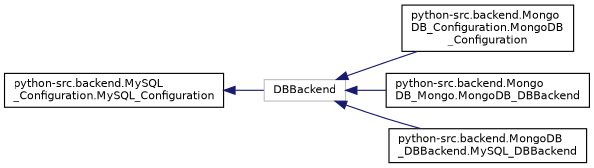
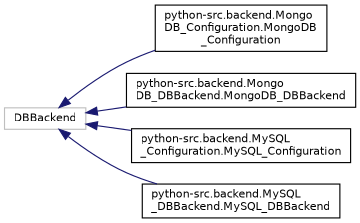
  digraph {
    rankdir=LR
    node [color=black fillcolor=white fontname=Helvetica fontsize=10 shape=record style=filled]
    edge [color=midnightblue dir=back fontname=Helvetica fontsize=10 labelfontname=Helvetica labelfontsize=10 style=solid]
    n1 [color=grey75 height=0.2 label=DBBackend width=0.4]
    n2 [height=0.2 label="python-src.backend.Mongo\lDB_Configuration.MongoDB\l_Configuration" width=0.4]
-   n3 [height=0.2 label="python-src.backend.Mongo\lDB_Mongo.MongoDB_DBBackend" width=0.4]
+   n3 [height=0.2 label="python-src.backend.Mongo\lDB_DBBackend.MongoDB_DBBackend" width=0.4]
    n4 [height=0.2 label="python-src.backend.MySQL\l_Configuration.MySQL_Configuration" width=0.4]
-   n5 [height=0.2 label="python-src.backend.MongoDB\l_DBBackend.MySQL_DBBackend" width=0.4]
+   n5 [height=0.2 label="python-src.backend.MySQL\l_DBBackend.MySQL_DBBackend" width=0.4]
    n1 -> n2
    n1 -> n3
-   n4 -> n1
+   n1 -> n4
    n1 -> n5
  }
